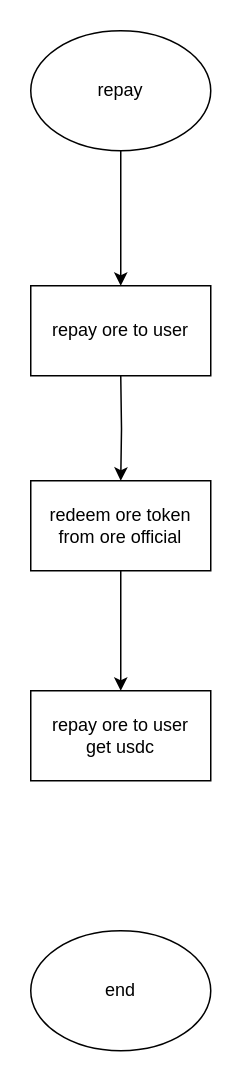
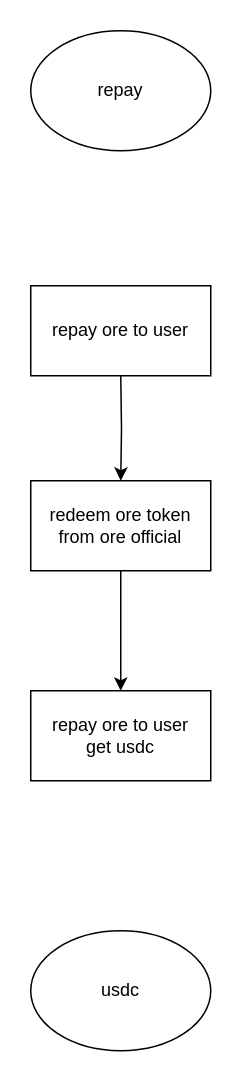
  <mxCell id="0" />
  <mxCell id="1" parent="0" />
- <mxCell id="2" value="" style="edgeStyle=orthogonalEdgeStyle;rounded=0;orthogonalLoop=1;jettySize=auto;html=1;" edge="1" parent="1" source="3" target="9"><mxGeometry relative="1" as="geometry" /></mxCell>
  <mxCell id="3" value="repay" style="ellipse;whiteSpace=wrap;html=1;" vertex="1" parent="1"><mxGeometry x="20" y="20" width="120" height="80" as="geometry" /></mxCell>
- <mxCell id="4" value="end" style="ellipse;whiteSpace=wrap;html=1;" vertex="1" parent="1"><mxGeometry x="20" y="620" width="120" height="80" as="geometry" /></mxCell>
+ <mxCell id="4" value="usdc" style="ellipse;whiteSpace=wrap;html=1;" vertex="1" parent="1"><mxGeometry x="20" y="620" width="120" height="80" as="geometry" /></mxCell>
  <mxCell id="5" value="" style="edgeStyle=orthogonalEdgeStyle;rounded=0;orthogonalLoop=1;jettySize=auto;html=1;" edge="1" parent="1" target="7"><mxGeometry relative="1" as="geometry"><mxPoint x="80" y="250" as="sourcePoint" /></mxGeometry></mxCell>
  <mxCell id="6" value="" style="edgeStyle=orthogonalEdgeStyle;rounded=0;orthogonalLoop=1;jettySize=auto;html=1;" edge="1" parent="1" source="7" target="8"><mxGeometry relative="1" as="geometry" /></mxCell>
  <mxCell id="7" value="redeem ore token from&amp;nbsp;&lt;span style=&quot;background-color: transparent;&quot;&gt;ore official&lt;/span&gt;" style="whiteSpace=wrap;html=1;" vertex="1" parent="1"><mxGeometry x="20" y="320" width="120" height="60" as="geometry" /></mxCell>
  <mxCell id="8" value="repay ore to user&lt;div&gt;get usdc&lt;/div&gt;" style="whiteSpace=wrap;html=1;" vertex="1" parent="1"><mxGeometry x="20" y="460" width="120" height="60" as="geometry" /></mxCell>
  <mxCell id="9" value="repay ore to user" style="whiteSpace=wrap;html=1;" vertex="1" parent="1"><mxGeometry x="20" y="190" width="120" height="60" as="geometry" /></mxCell>
